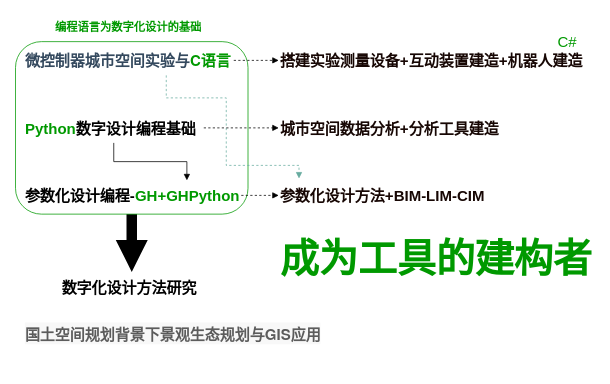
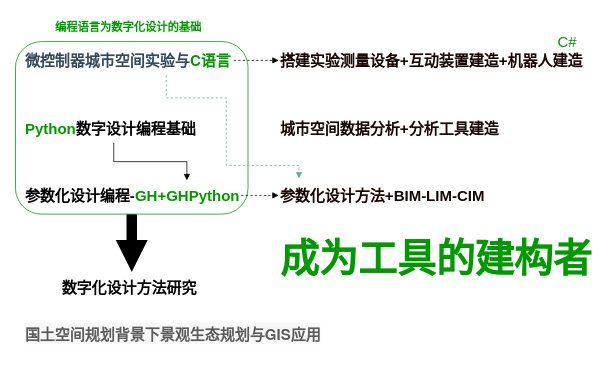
  <mxCell id="0" />
  <mxCell id="1" parent="0" />
  <mxCell id="2" style="edgeStyle=orthogonalEdgeStyle;rounded=0;orthogonalLoop=1;jettySize=auto;html=1;fontSize=15;fontColor=#170704;strokeWidth=14;endArrow=block;endFill=1;" parent="1" source="3" target="12" edge="1"><mxGeometry relative="1" as="geometry" /></mxCell>
  <mxCell id="3" value="" style="rounded=1;whiteSpace=wrap;html=1;fontSize=20;fillColor=none;strokeColor=#009900;" parent="1" vertex="1"><mxGeometry x="20" y="55" width="310" height="230" as="geometry" /></mxCell>
  <mxCell id="4" style="edgeStyle=orthogonalEdgeStyle;rounded=0;orthogonalLoop=1;jettySize=auto;html=1;entryX=0;entryY=0.5;entryDx=0;entryDy=0;fontSize=20;fontColor=#170704;endArrow=block;endFill=1;strokeWidth=1;dashed=1;" parent="1" source="6" target="14" edge="1"><mxGeometry relative="1" as="geometry" /></mxCell>
  <mxCell id="5" style="edgeStyle=orthogonalEdgeStyle;rounded=0;orthogonalLoop=1;jettySize=auto;html=1;dashed=1;fontSize=20;fontColor=#170704;endArrow=block;endFill=1;strokeColor=#67AB9F;strokeWidth=1;" parent="1" source="6" target="16" edge="1"><mxGeometry relative="1" as="geometry"><mxPoint x="398" y="240" as="targetPoint" /><Array as="points"><mxPoint x="221" y="130" /><mxPoint x="301" y="130" /><mxPoint x="301" y="220" /><mxPoint x="398" y="220" /></Array></mxGeometry></mxCell>
  <mxCell id="6" value="&lt;span style=&quot;color: rgb(52 , 73 , 94) ; font-family: &amp;#34;source sans pro&amp;#34; , &amp;#34;helvetica neue&amp;#34; , &amp;#34;arial&amp;#34; , sans-serif ; font-size: 20px ; background-color: rgb(255 , 255 , 255)&quot;&gt;微控制器城市空间实验与&lt;/span&gt;&lt;span style=&quot;font-family: &amp;#34;source sans pro&amp;#34; , &amp;#34;helvetica neue&amp;#34; , &amp;#34;arial&amp;#34; , sans-serif ; font-size: 20px ; background-color: rgb(255 , 255 , 255)&quot;&gt;&lt;font color=&quot;#009900&quot;&gt;C语言&lt;/font&gt;&lt;/span&gt;" style="text;html=1;strokeColor=none;fillColor=none;align=left;verticalAlign=middle;whiteSpace=wrap;rounded=0;fontStyle=1;fontSize=20;" parent="1" vertex="1"><mxGeometry x="31" y="60" width="280" height="40" as="geometry" /></mxCell>
  <mxCell id="7" style="edgeStyle=orthogonalEdgeStyle;rounded=0;orthogonalLoop=1;jettySize=auto;html=1;entryX=0.75;entryY=0;entryDx=0;entryDy=0;fontSize=20;fontColor=#170704;endArrow=block;endFill=1;strokeWidth=1;" parent="1" source="9" target="11" edge="1"><mxGeometry relative="1" as="geometry" /></mxCell>
- <mxCell id="8" style="edgeStyle=orthogonalEdgeStyle;rounded=0;orthogonalLoop=1;jettySize=auto;html=1;fontSize=20;fontColor=#170704;endArrow=block;endFill=1;strokeWidth=1;dashed=1;" parent="1" source="9" target="15" edge="1"><mxGeometry relative="1" as="geometry" /></mxCell>
  <mxCell id="9" value="&lt;font color=&quot;#009900&quot;&gt;Python&lt;/font&gt;数字设计编程基础" style="text;html=1;strokeColor=none;fillColor=none;align=left;verticalAlign=middle;whiteSpace=wrap;rounded=0;fontStyle=1;fontSize=20;" parent="1" vertex="1"><mxGeometry x="31" y="150" width="240" height="40" as="geometry" /></mxCell>
  <mxCell id="10" style="edgeStyle=orthogonalEdgeStyle;rounded=0;orthogonalLoop=1;jettySize=auto;html=1;entryX=0;entryY=0.5;entryDx=0;entryDy=0;fontSize=20;fontColor=#170704;endArrow=block;endFill=1;strokeWidth=1;dashed=1;" parent="1" source="11" target="16" edge="1"><mxGeometry relative="1" as="geometry" /></mxCell>
  <mxCell id="11" value="参数化设计编程-&lt;font color=&quot;#009900&quot;&gt;GH+GHPython&lt;/font&gt;" style="text;html=1;strokeColor=none;fillColor=none;align=left;verticalAlign=middle;whiteSpace=wrap;rounded=0;fontStyle=1;fontSize=20;" parent="1" vertex="1"><mxGeometry x="31" y="240" width="290" height="40" as="geometry" /></mxCell>
  <mxCell id="12" value="数字化设计方法研究" style="text;html=1;strokeColor=none;fillColor=none;align=left;verticalAlign=middle;whiteSpace=wrap;rounded=0;fontStyle=1;fontSize=20;" parent="1" vertex="1"><mxGeometry x="80" y="362" width="190" height="40" as="geometry" /></mxCell>
  <mxCell id="13" value="编程语言为数字化设计的基础" style="text;html=1;strokeColor=none;fillColor=none;align=left;verticalAlign=middle;whiteSpace=wrap;rounded=0;fontSize=15;fontColor=#009900;fontStyle=1" parent="1" vertex="1"><mxGeometry x="71" y="20" width="200" height="30" as="geometry" /></mxCell>
  <mxCell id="14" value="搭建实验测量设备+互动装置建造+机器人建造" style="text;html=1;strokeColor=none;fillColor=none;align=left;verticalAlign=middle;whiteSpace=wrap;rounded=0;fontSize=20;fontColor=#170704;fontStyle=1;dashed=1;" parent="1" vertex="1"><mxGeometry x="371" y="57.5" width="420" height="45" as="geometry" /></mxCell>
  <mxCell id="15" value="城市空间数据分析+分析工具建造" style="text;html=1;strokeColor=none;fillColor=none;align=left;verticalAlign=middle;whiteSpace=wrap;rounded=0;fontSize=20;fontColor=#170704;fontStyle=1" parent="1" vertex="1"><mxGeometry x="371" y="147.5" width="420" height="45" as="geometry" /></mxCell>
  <mxCell id="16" value="参数化设计方法+BIM-LIM-CIM" style="text;html=1;strokeColor=none;fillColor=none;align=left;verticalAlign=middle;whiteSpace=wrap;rounded=0;fontSize=20;fontColor=#170704;fontStyle=1" parent="1" vertex="1"><mxGeometry x="371" y="237.5" width="300" height="45" as="geometry" /></mxCell>
  <mxCell id="17" value="成为工具的建构者" style="text;html=1;strokeColor=none;fillColor=none;align=left;verticalAlign=middle;whiteSpace=wrap;rounded=0;dashed=1;fontSize=52;fontColor=#009900;fontStyle=1" parent="1" vertex="1"><mxGeometry x="371" y="327.5" width="420" height="34.5" as="geometry" /></mxCell>
  <mxCell id="18" value="C#" style="text;html=1;strokeColor=none;fillColor=none;align=center;verticalAlign=middle;whiteSpace=wrap;rounded=0;dashed=1;fontSize=20;fontColor=#009900;" parent="1" vertex="1"><mxGeometry x="731" y="40" width="50" height="30" as="geometry" /></mxCell>
  <mxCell id="19" value="&lt;span style=&quot;font-family: &amp;quot;source sans pro&amp;quot;, &amp;quot;helvetica neue&amp;quot;, arial, sans-serif; background-color: rgb(248, 248, 248);&quot;&gt;&lt;font style=&quot;font-size: 20px&quot;&gt;国土空间规划背景下景观生态规划与GIS应用&lt;/font&gt;&lt;/span&gt;" style="text;html=1;strokeColor=none;fillColor=none;align=left;verticalAlign=middle;whiteSpace=wrap;rounded=0;fontStyle=1;fontSize=20;fontColor=#5C5C5C;" vertex="1" parent="1"><mxGeometry x="31" y="400" width="400" height="90" as="geometry" /></mxCell>
